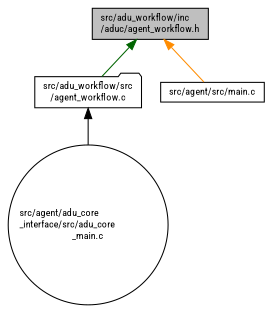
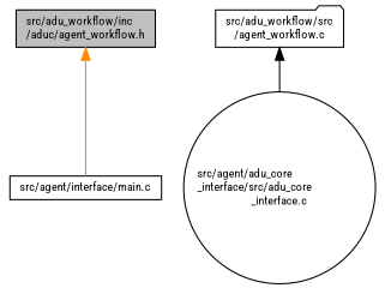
  digraph {
    fontname="Roboto Condensed"
    node [color=black fillcolor=white fontname="Roboto Condensed" fontsize=10 shape=box style=filled]
    edge [dir=back fontname="Roboto Condensed" fontsize=10 labelfontname=Helvetica labelfontsize=10 style=solid]
    n1 [fillcolor=grey75 fontcolor=black height=0.2 label="src/adu_workflow/inc\l/aduc/agent_workflow.h" width=0.4]
    n2 [height=0.2 label="src/adu_workflow/src\l/agent_workflow.c" shape=folder width=0.4]
-   n3 [height=0.2 label="src/agent/src/main.c" width=0.4]
-   n4 [height=0.2 label="src/agent/adu_core\l_interface/src/adu_core\l_main.c" shape=circle width=0.4]
-   n1 -> n2 [color=darkgreen]
+   n3 [height=0.2 label="src/agent/interface/main.c" width=0.4]
+   n4 [height=0.2 label="src/agent/adu_core\l_interface/src/adu_core\l_interface.c" shape=circle width=0.4]
    n1 -> n3 [color=darkorange]
    n2 -> n4 [color=black]
  }
